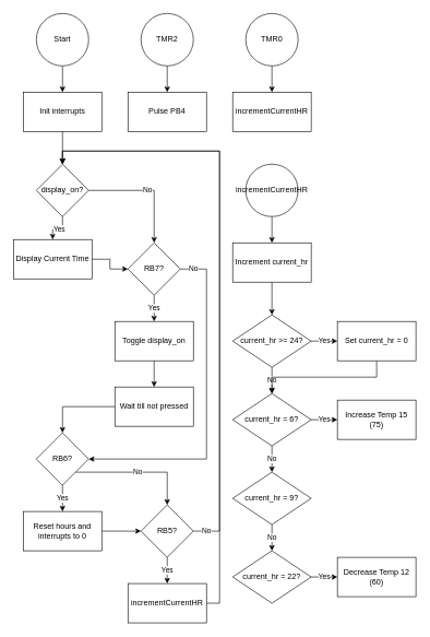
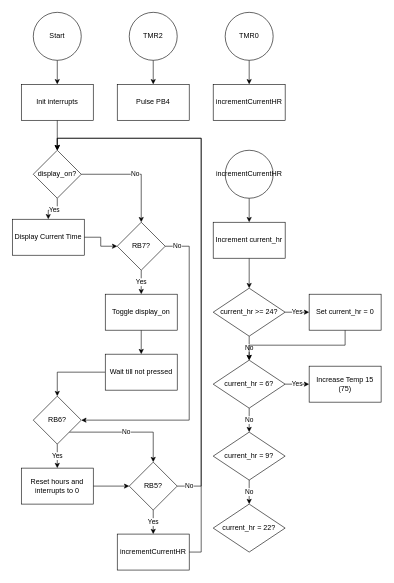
  <mxCell id="0" />
  <mxCell id="1" parent="0" />
  <mxCell id="2" value="" style="edgeStyle=orthogonalEdgeStyle;rounded=0;orthogonalLoop=1;jettySize=auto;html=1;" parent="1" source="3" target="5" edge="1"><mxGeometry relative="1" as="geometry" /></mxCell>
  <mxCell id="3" value="Start" style="ellipse;whiteSpace=wrap;html=1;aspect=fixed;" parent="1" vertex="1"><mxGeometry x="55" y="20" width="80" height="80" as="geometry" /></mxCell>
  <mxCell id="4" value="" style="edgeStyle=orthogonalEdgeStyle;rounded=0;orthogonalLoop=1;jettySize=auto;html=1;" parent="1" source="5" target="20" edge="1"><mxGeometry relative="1" as="geometry" /></mxCell>
  <mxCell id="5" value="Init interrupts" style="whiteSpace=wrap;html=1;" parent="1" vertex="1"><mxGeometry x="35" y="140" width="120" height="60" as="geometry" /></mxCell>
  <mxCell id="6" value="" style="edgeStyle=orthogonalEdgeStyle;rounded=0;orthogonalLoop=1;jettySize=auto;html=1;" parent="1" source="7" target="8" edge="1"><mxGeometry relative="1" as="geometry" /></mxCell>
  <mxCell id="7" value="TMR2" style="ellipse;whiteSpace=wrap;html=1;aspect=fixed;" parent="1" vertex="1"><mxGeometry x="215" y="20" width="80" height="80" as="geometry" /></mxCell>
  <mxCell id="8" value="Pulse PB4" style="whiteSpace=wrap;html=1;" parent="1" vertex="1"><mxGeometry x="195" y="140" width="120" height="60" as="geometry" /></mxCell>
  <mxCell id="9" value="" style="edgeStyle=orthogonalEdgeStyle;rounded=0;orthogonalLoop=1;jettySize=auto;html=1;" parent="1" source="10" target="13" edge="1"><mxGeometry relative="1" as="geometry" /></mxCell>
  <mxCell id="10" value="Display Current Time" style="whiteSpace=wrap;html=1;" parent="1" vertex="1"><mxGeometry x="20" y="365" width="120" height="60" as="geometry" /></mxCell>
  <mxCell id="11" value="Yes" style="edgeStyle=orthogonalEdgeStyle;rounded=0;orthogonalLoop=1;jettySize=auto;html=1;" parent="1" source="13" target="15" edge="1"><mxGeometry relative="1" as="geometry" /></mxCell>
  <mxCell id="12" value="No" style="edgeStyle=orthogonalEdgeStyle;rounded=0;orthogonalLoop=1;jettySize=auto;html=1;exitX=1;exitY=0.5;exitDx=0;exitDy=0;entryX=1;entryY=0.5;entryDx=0;entryDy=0;" parent="1" source="13" target="27" edge="1"><mxGeometry x="-0.922" relative="1" as="geometry"><Array as="points"><mxPoint x="315" y="410" /><mxPoint x="315" y="700" /></Array><mxPoint as="offset" /></mxGeometry></mxCell>
  <mxCell id="13" value="RB7?" style="rhombus;whiteSpace=wrap;html=1;" parent="1" vertex="1"><mxGeometry x="195" y="370" width="80" height="80" as="geometry" /></mxCell>
  <mxCell id="14" value="" style="edgeStyle=orthogonalEdgeStyle;rounded=0;orthogonalLoop=1;jettySize=auto;html=1;" parent="1" source="15" target="17" edge="1"><mxGeometry relative="1" as="geometry" /></mxCell>
  <mxCell id="15" value="Toggle display_on" style="rounded=0;whiteSpace=wrap;html=1;" parent="1" vertex="1"><mxGeometry x="175" y="490" width="120" height="60" as="geometry" /></mxCell>
  <mxCell id="16" style="edgeStyle=orthogonalEdgeStyle;rounded=0;orthogonalLoop=1;jettySize=auto;html=1;entryX=0.5;entryY=0;entryDx=0;entryDy=0;" parent="1" source="17" target="27" edge="1"><mxGeometry relative="1" as="geometry" /></mxCell>
  <mxCell id="17" value="Wait till not pressed" style="whiteSpace=wrap;html=1;rounded=0;" parent="1" vertex="1"><mxGeometry x="175" y="590" width="120" height="60" as="geometry" /></mxCell>
  <mxCell id="18" value="Yes" style="edgeStyle=orthogonalEdgeStyle;rounded=0;orthogonalLoop=1;jettySize=auto;html=1;" parent="1" source="20" target="10" edge="1"><mxGeometry relative="1" as="geometry" /></mxCell>
  <mxCell id="19" value="No" style="edgeStyle=orthogonalEdgeStyle;rounded=0;orthogonalLoop=1;jettySize=auto;html=1;entryX=0.5;entryY=0;entryDx=0;entryDy=0;" parent="1" source="20" target="13" edge="1"><mxGeometry relative="1" as="geometry" /></mxCell>
  <mxCell id="20" value="display_on?" style="rhombus;whiteSpace=wrap;html=1;" parent="1" vertex="1"><mxGeometry x="55" y="250" width="80" height="80" as="geometry" /></mxCell>
  <mxCell id="21" value="" style="edgeStyle=orthogonalEdgeStyle;rounded=0;orthogonalLoop=1;jettySize=auto;html=1;" parent="1" source="22" target="24" edge="1"><mxGeometry relative="1" as="geometry" /></mxCell>
  <mxCell id="22" value="incrementCurrentHR" style="ellipse;whiteSpace=wrap;html=1;aspect=fixed;" parent="1" vertex="1"><mxGeometry x="375" y="250" width="80" height="80" as="geometry" /></mxCell>
  <mxCell id="23" value="" style="edgeStyle=orthogonalEdgeStyle;rounded=0;orthogonalLoop=1;jettySize=auto;html=1;" parent="1" source="24" target="32" edge="1"><mxGeometry relative="1" as="geometry" /></mxCell>
  <mxCell id="24" value="Increment current_hr" style="whiteSpace=wrap;html=1;" parent="1" vertex="1"><mxGeometry x="355" y="370" width="120" height="60" as="geometry" /></mxCell>
  <mxCell id="25" value="Yes" style="edgeStyle=orthogonalEdgeStyle;rounded=0;orthogonalLoop=1;jettySize=auto;html=1;" parent="1" source="27" target="29" edge="1"><mxGeometry relative="1" as="geometry" /></mxCell>
  <mxCell id="26" value="No" style="edgeStyle=orthogonalEdgeStyle;rounded=0;orthogonalLoop=1;jettySize=auto;html=1;exitX=1;exitY=1;exitDx=0;exitDy=0;" parent="1" source="27" target="46" edge="1"><mxGeometry relative="1" as="geometry" /></mxCell>
  <mxCell id="27" value="RB6?" style="rhombus;whiteSpace=wrap;html=1;" parent="1" vertex="1"><mxGeometry x="55" y="660" width="80" height="80" as="geometry" /></mxCell>
  <mxCell id="28" value="" style="edgeStyle=orthogonalEdgeStyle;rounded=0;orthogonalLoop=1;jettySize=auto;html=1;" parent="1" source="29" target="46" edge="1"><mxGeometry relative="1" as="geometry" /></mxCell>
  <mxCell id="29" value="Reset hours and interrupts to 0" style="rounded=0;whiteSpace=wrap;html=1;" parent="1" vertex="1"><mxGeometry x="35" y="780" width="120" height="60" as="geometry" /></mxCell>
  <mxCell id="30" value="Yes" style="edgeStyle=orthogonalEdgeStyle;rounded=0;orthogonalLoop=1;jettySize=auto;html=1;" parent="1" source="32" target="34" edge="1"><mxGeometry relative="1" as="geometry" /></mxCell>
  <mxCell id="31" value="No" style="edgeStyle=orthogonalEdgeStyle;rounded=0;orthogonalLoop=1;jettySize=auto;html=1;" parent="1" source="32" target="37" edge="1"><mxGeometry relative="1" as="geometry"><mxPoint x="415" y="600" as="targetPoint" /></mxGeometry></mxCell>
  <mxCell id="32" value="current_hr &amp;gt;= 24?" style="rhombus;whiteSpace=wrap;html=1;" parent="1" vertex="1"><mxGeometry x="355" y="480" width="120" height="80" as="geometry" /></mxCell>
  <mxCell id="33" style="edgeStyle=orthogonalEdgeStyle;rounded=0;orthogonalLoop=1;jettySize=auto;html=1;exitX=0.5;exitY=1;exitDx=0;exitDy=0;entryX=0.5;entryY=0;entryDx=0;entryDy=0;" parent="1" source="34" target="37" edge="1"><mxGeometry relative="1" as="geometry"><mxPoint x="415" y="600" as="targetPoint" /></mxGeometry></mxCell>
  <mxCell id="34" value="Set current_hr = 0" style="whiteSpace=wrap;html=1;" parent="1" vertex="1"><mxGeometry x="515" y="490" width="120" height="60" as="geometry" /></mxCell>
  <mxCell id="35" value="Yes" style="edgeStyle=orthogonalEdgeStyle;rounded=0;orthogonalLoop=1;jettySize=auto;html=1;" parent="1" source="37" target="38" edge="1"><mxGeometry relative="1" as="geometry" /></mxCell>
  <mxCell id="36" value="No" style="edgeStyle=orthogonalEdgeStyle;rounded=0;orthogonalLoop=1;jettySize=auto;html=1;" parent="1" source="37" target="40" edge="1"><mxGeometry relative="1" as="geometry" /></mxCell>
  <mxCell id="37" value="current_hr = 6?" style="rhombus;whiteSpace=wrap;html=1;" parent="1" vertex="1"><mxGeometry x="355" y="600" width="120" height="80" as="geometry" /></mxCell>
  <mxCell id="38" value="Increase Temp 15 (75)" style="whiteSpace=wrap;html=1;" parent="1" vertex="1"><mxGeometry x="515" y="610" width="120" height="60" as="geometry" /></mxCell>
  <mxCell id="39" value="No" style="edgeStyle=orthogonalEdgeStyle;rounded=0;orthogonalLoop=1;jettySize=auto;html=1;" parent="1" source="40" target="42" edge="1"><mxGeometry relative="1" as="geometry" /></mxCell>
  <mxCell id="40" value="current_hr = 9?" style="rhombus;whiteSpace=wrap;html=1;" parent="1" vertex="1"><mxGeometry x="355" y="720" width="120" height="80" as="geometry" /></mxCell>
- <mxCell id="41" value="Yes" style="edgeStyle=orthogonalEdgeStyle;rounded=0;orthogonalLoop=1;jettySize=auto;html=1;" parent="1" source="42" target="43" edge="1"><mxGeometry relative="1" as="geometry" /></mxCell>
  <mxCell id="42" value="current_hr = 22?" style="rhombus;whiteSpace=wrap;html=1;" parent="1" vertex="1"><mxGeometry x="355" y="840" width="120" height="80" as="geometry" /></mxCell>
- <mxCell id="43" value="Decrease Temp 12&lt;div&gt;(60)&lt;/div&gt;" style="whiteSpace=wrap;html=1;" parent="1" vertex="1"><mxGeometry x="515" y="850" width="120" height="60" as="geometry" /></mxCell>
  <mxCell id="44" value="Yes" style="edgeStyle=orthogonalEdgeStyle;rounded=0;orthogonalLoop=1;jettySize=auto;html=1;" parent="1" source="46" target="48" edge="1"><mxGeometry relative="1" as="geometry" /></mxCell>
  <mxCell id="45" value="No" style="edgeStyle=orthogonalEdgeStyle;rounded=0;orthogonalLoop=1;jettySize=auto;html=1;entryX=0.5;entryY=0;entryDx=0;entryDy=0;" parent="1" source="46" target="20" edge="1"><mxGeometry x="-0.955" relative="1" as="geometry"><Array as="points"><mxPoint x="335" y="810" /><mxPoint x="335" y="230" /><mxPoint x="95" y="230" /></Array><mxPoint as="offset" /></mxGeometry></mxCell>
  <mxCell id="46" value="RB5?" style="rhombus;whiteSpace=wrap;html=1;" parent="1" vertex="1"><mxGeometry x="215" y="770" width="80" height="80" as="geometry" /></mxCell>
  <mxCell id="47" style="edgeStyle=orthogonalEdgeStyle;rounded=0;orthogonalLoop=1;jettySize=auto;html=1;entryX=0.5;entryY=0;entryDx=0;entryDy=0;" parent="1" source="48" target="20" edge="1"><mxGeometry relative="1" as="geometry"><Array as="points"><mxPoint x="335" y="920" /><mxPoint x="335" y="230" /><mxPoint x="95" y="230" /></Array></mxGeometry></mxCell>
  <mxCell id="48" value="incrementCurrentHR" style="rounded=0;whiteSpace=wrap;html=1;" parent="1" vertex="1"><mxGeometry x="195" y="890" width="120" height="60" as="geometry" /></mxCell>
  <mxCell id="49" value="" style="edgeStyle=orthogonalEdgeStyle;rounded=0;orthogonalLoop=1;jettySize=auto;html=1;" edge="1" parent="1" source="50" target="51"><mxGeometry relative="1" as="geometry" /></mxCell>
  <mxCell id="50" value="TMR0" style="ellipse;whiteSpace=wrap;html=1;aspect=fixed;" vertex="1" parent="1"><mxGeometry x="375" y="20" width="80" height="80" as="geometry" /></mxCell>
  <mxCell id="51" value="incrementCurrentHR" style="whiteSpace=wrap;html=1;" vertex="1" parent="1"><mxGeometry x="355" y="140" width="120" height="60" as="geometry" /></mxCell>
